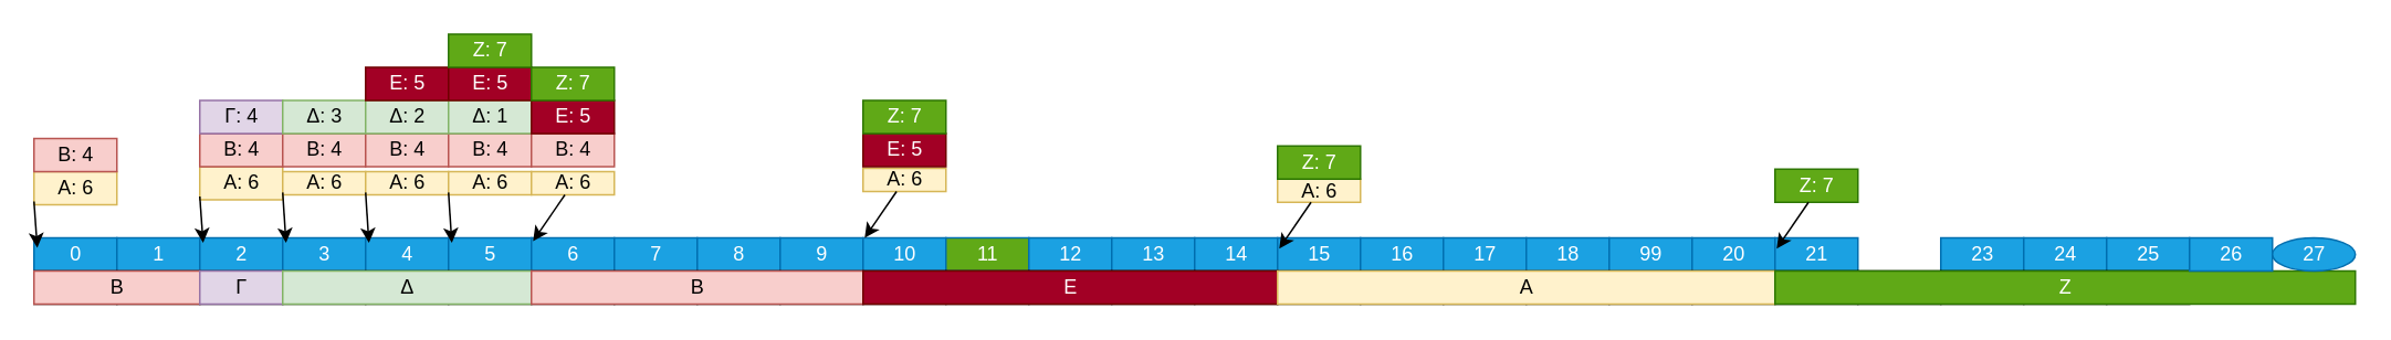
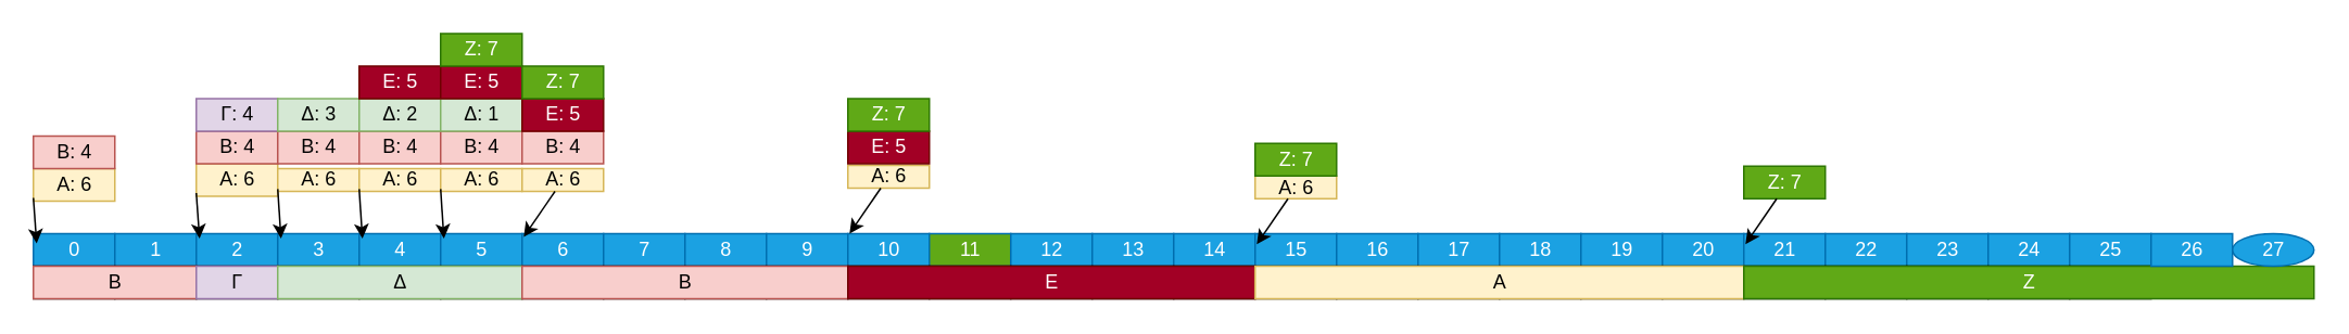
  <mxCell id="0" style=";html=1;" />
  <mxCell id="1" style=";html=1;" parent="0" />
  <mxCell id="2" value="0" style="align=center;html=1;fillColor=#1ba1e2;fontColor=#ffffff;strokeColor=#006EAF;" parent="1" vertex="1"><mxGeometry x="20" y="143" width="50" height="20" as="geometry" /></mxCell>
  <mxCell id="3" value="1" style="align=center;html=1;fillColor=#1ba1e2;fontColor=#ffffff;strokeColor=#006EAF;" parent="1" vertex="1"><mxGeometry x="70" y="143" width="50" height="20" as="geometry" /></mxCell>
  <mxCell id="4" value="2" style="align=center;html=1;fillColor=#1ba1e2;fontColor=#ffffff;strokeColor=#006EAF;" parent="1" vertex="1"><mxGeometry x="120" y="143" width="50" height="20" as="geometry" /></mxCell>
  <mxCell id="5" value="3" style="align=center;html=1;fillColor=#1ba1e2;fontColor=#ffffff;strokeColor=#006EAF;" parent="1" vertex="1"><mxGeometry x="170" y="143" width="50" height="20" as="geometry" /></mxCell>
  <mxCell id="6" value="4" style="align=center;html=1;fillColor=#1ba1e2;fontColor=#ffffff;strokeColor=#006EAF;" parent="1" vertex="1"><mxGeometry x="220" y="143" width="50" height="20" as="geometry" /></mxCell>
  <mxCell id="7" value="5" style="align=center;html=1;fillColor=#1ba1e2;fontColor=#ffffff;strokeColor=#006EAF;" parent="1" vertex="1"><mxGeometry x="270" y="143" width="50" height="20" as="geometry" /></mxCell>
  <mxCell id="8" value="6" style="align=center;html=1;fillColor=#1ba1e2;fontColor=#ffffff;strokeColor=#006EAF;" parent="1" vertex="1"><mxGeometry x="320" y="143" width="50" height="20" as="geometry" /></mxCell>
  <mxCell id="9" value="7" style="align=center;html=1;fillColor=#1ba1e2;fontColor=#ffffff;strokeColor=#006EAF;" parent="1" vertex="1"><mxGeometry x="370" y="143" width="50" height="20" as="geometry" /></mxCell>
  <mxCell id="10" value="8" style="align=center;html=1;fillColor=#1ba1e2;fontColor=#ffffff;strokeColor=#006EAF;" parent="1" vertex="1"><mxGeometry x="420" y="143" width="50" height="20" as="geometry" /></mxCell>
  <mxCell id="11" value="9" style="align=center;html=1;fillColor=#1ba1e2;fontColor=#ffffff;strokeColor=#006EAF;" parent="1" vertex="1"><mxGeometry x="470" y="143" width="50" height="20" as="geometry" /></mxCell>
  <mxCell id="12" value="10" style="align=center;html=1;fillColor=#1ba1e2;fontColor=#ffffff;strokeColor=#006EAF;" parent="1" vertex="1"><mxGeometry x="520" y="143" width="50" height="20" as="geometry" /></mxCell>
  <mxCell id="13" value="11" style="align=center;html=1;fillColor=#60a917;fontColor=#ffffff;strokeColor=#006EAF;" parent="1" vertex="1"><mxGeometry x="570" y="143" width="50" height="20" as="geometry" /></mxCell>
  <mxCell id="14" value="12" style="align=center;html=1;fillColor=#1ba1e2;fontColor=#ffffff;strokeColor=#006EAF;" parent="1" vertex="1"><mxGeometry x="620" y="143" width="50" height="20" as="geometry" /></mxCell>
  <mxCell id="15" value="13" style="align=center;html=1;fillColor=#1ba1e2;fontColor=#ffffff;strokeColor=#006EAF;" parent="1" vertex="1"><mxGeometry x="670" y="143" width="50" height="20" as="geometry" /></mxCell>
  <mxCell id="16" value="14" style="align=center;html=1;fillColor=#1ba1e2;fontColor=#ffffff;strokeColor=#006EAF;" parent="1" vertex="1"><mxGeometry x="720" y="143" width="50" height="20" as="geometry" /></mxCell>
  <mxCell id="17" value="15" style="align=center;html=1;fillColor=#1ba1e2;fontColor=#ffffff;strokeColor=#006EAF;" parent="1" vertex="1"><mxGeometry x="770" y="143" width="50" height="20" as="geometry" /></mxCell>
  <mxCell id="18" value="16" style="align=center;html=1;fillColor=#1ba1e2;fontColor=#ffffff;strokeColor=#006EAF;" parent="1" vertex="1"><mxGeometry x="820" y="143" width="50" height="20" as="geometry" /></mxCell>
  <mxCell id="19" value="17" style="align=center;html=1;fillColor=#1ba1e2;fontColor=#ffffff;strokeColor=#006EAF;" parent="1" vertex="1"><mxGeometry x="870" y="143" width="50" height="20" as="geometry" /></mxCell>
  <mxCell id="20" value="18" style="align=center;html=1;fillColor=#1ba1e2;fontColor=#ffffff;strokeColor=#006EAF;" parent="1" vertex="1"><mxGeometry x="920" y="143" width="50" height="20" as="geometry" /></mxCell>
- <mxCell id="21" value="99" style="align=center;html=1;fillColor=#1ba1e2;fontColor=#ffffff;strokeColor=#006EAF;" parent="1" vertex="1"><mxGeometry x="970" y="143" width="50" height="20" as="geometry" /></mxCell>
+ <mxCell id="21" value="19" style="align=center;html=1;fillColor=#1ba1e2;fontColor=#ffffff;strokeColor=#006EAF;" parent="1" vertex="1"><mxGeometry x="970" y="143" width="50" height="20" as="geometry" /></mxCell>
  <mxCell id="22" value="20" style="align=center;html=1;fillColor=#1ba1e2;fontColor=#ffffff;strokeColor=#006EAF;" parent="1" vertex="1"><mxGeometry x="1020" y="143" width="50" height="20" as="geometry" /></mxCell>
  <mxCell id="23" value="21" style="align=center;html=1;fillColor=#1ba1e2;fontColor=#ffffff;strokeColor=#006EAF;" parent="1" vertex="1"><mxGeometry x="1070" y="143" width="50" height="20" as="geometry" /></mxCell>
+ <mxCell id="24" value="22" style="align=center;html=1;fillColor=#1ba1e2;fontColor=#ffffff;strokeColor=#006EAF;" parent="1" vertex="1"><mxGeometry x="1120" y="143" width="50" height="20" as="geometry" /></mxCell>
  <mxCell id="25" value="23" style="align=center;html=1;fillColor=#1ba1e2;fontColor=#ffffff;strokeColor=#006EAF;" parent="1" vertex="1"><mxGeometry x="1170" y="143" width="50" height="20" as="geometry" /></mxCell>
  <mxCell id="26" value="24" style="align=center;html=1;fillColor=#1ba1e2;fontColor=#ffffff;strokeColor=#006EAF;" parent="1" vertex="1"><mxGeometry x="1220" y="143" width="50" height="20" as="geometry" /></mxCell>
  <mxCell id="27" value="25" style="align=center;html=1;fillColor=#1ba1e2;fontColor=#ffffff;strokeColor=#006EAF;" parent="1" vertex="1"><mxGeometry x="1270" y="143" width="50" height="20" as="geometry" /></mxCell>
  <mxCell id="28" value="" style="align=left;html=1;" parent="1" vertex="1"><mxGeometry x="20" y="163" width="50" height="20" as="geometry" /></mxCell>
  <mxCell id="29" value="" style="align=left;html=1;" parent="1" vertex="1"><mxGeometry x="70" y="163" width="50" height="20" as="geometry" /></mxCell>
  <mxCell id="30" value="" style="align=left;html=1;" parent="1" vertex="1"><mxGeometry x="120" y="163" width="50" height="20" as="geometry" /></mxCell>
  <mxCell id="31" value="" style="align=left;html=1;" parent="1" vertex="1"><mxGeometry x="170" y="163" width="50" height="20" as="geometry" /></mxCell>
  <mxCell id="32" value="" style="align=left;html=1;" parent="1" vertex="1"><mxGeometry x="220" y="163" width="50" height="20" as="geometry" /></mxCell>
  <mxCell id="33" value="" style="align=left;html=1;" parent="1" vertex="1"><mxGeometry x="270" y="163" width="50" height="20" as="geometry" /></mxCell>
  <mxCell id="34" value="" style="align=left;html=1;" parent="1" vertex="1"><mxGeometry x="320" y="163" width="50" height="20" as="geometry" /></mxCell>
  <mxCell id="35" value="" style="align=left;html=1;" parent="1" vertex="1"><mxGeometry x="370" y="163" width="50" height="20" as="geometry" /></mxCell>
  <mxCell id="36" value="" style="align=left;html=1;" parent="1" vertex="1"><mxGeometry x="420" y="163" width="50" height="20" as="geometry" /></mxCell>
  <mxCell id="37" value="" style="align=left;html=1;" parent="1" vertex="1"><mxGeometry x="470" y="163" width="50" height="20" as="geometry" /></mxCell>
  <mxCell id="38" value="" style="align=left;html=1;" parent="1" vertex="1"><mxGeometry x="520" y="163" width="50" height="20" as="geometry" /></mxCell>
  <mxCell id="39" value="" style="align=left;html=1;" parent="1" vertex="1"><mxGeometry x="570" y="163" width="50" height="20" as="geometry" /></mxCell>
  <mxCell id="40" value="" style="align=left;html=1;" parent="1" vertex="1"><mxGeometry x="620" y="163" width="50" height="20" as="geometry" /></mxCell>
  <mxCell id="41" value="" style="align=left;html=1;" parent="1" vertex="1"><mxGeometry x="670" y="163" width="50" height="20" as="geometry" /></mxCell>
  <mxCell id="42" value="" style="align=left;html=1;" parent="1" vertex="1"><mxGeometry x="720" y="163" width="50" height="20" as="geometry" /></mxCell>
  <mxCell id="43" value="" style="align=left;html=1;" parent="1" vertex="1"><mxGeometry x="770" y="163" width="50" height="20" as="geometry" /></mxCell>
  <mxCell id="44" value="" style="align=left;html=1;" parent="1" vertex="1"><mxGeometry x="820" y="163" width="50" height="20" as="geometry" /></mxCell>
  <mxCell id="45" value="" style="align=left;html=1;" parent="1" vertex="1"><mxGeometry x="870" y="163" width="50" height="20" as="geometry" /></mxCell>
  <mxCell id="46" value="" style="align=left;html=1;" parent="1" vertex="1"><mxGeometry x="920" y="163" width="50" height="20" as="geometry" /></mxCell>
  <mxCell id="47" value="" style="align=left;html=1;" parent="1" vertex="1"><mxGeometry x="970" y="163" width="50" height="20" as="geometry" /></mxCell>
  <mxCell id="48" value="" style="align=left;html=1;" parent="1" vertex="1"><mxGeometry x="1020" y="163" width="50" height="20" as="geometry" /></mxCell>
  <mxCell id="49" value="" style="align=left;html=1;" parent="1" vertex="1"><mxGeometry x="1070" y="163" width="50" height="20" as="geometry" /></mxCell>
  <mxCell id="50" value="" style="align=left;html=1;" parent="1" vertex="1"><mxGeometry x="1120" y="163" width="50" height="20" as="geometry" /></mxCell>
  <mxCell id="51" value="" style="align=left;html=1;" parent="1" vertex="1"><mxGeometry x="1170" y="163" width="50" height="20" as="geometry" /></mxCell>
  <mxCell id="52" value="" style="align=left;html=1;" parent="1" vertex="1"><mxGeometry x="1220" y="163" width="50" height="20" as="geometry" /></mxCell>
  <mxCell id="53" value="" style="align=left;html=1;" parent="1" vertex="1"><mxGeometry x="1270" y="163" width="50" height="20" as="geometry" /></mxCell>
  <mxCell id="54" value="&lt;div align=&quot;center&quot;&gt;A: 6&lt;br&gt;&lt;/div&gt;" style="align=center;html=1;fillColor=#fff2cc;strokeColor=#d6b656;" vertex="1" parent="1"><mxGeometry x="20" y="103" width="50" height="20" as="geometry" /></mxCell>
  <mxCell id="55" value="" style="endArrow=classic;html=1;rounded=0;exitX=0;exitY=0.9;exitDx=0;exitDy=0;exitPerimeter=0;entryX=0.04;entryY=0.3;entryDx=0;entryDy=0;entryPerimeter=0;" edge="1" parent="1" source="54" target="2"><mxGeometry width="50" height="50" relative="1" as="geometry"><mxPoint x="500" y="233" as="sourcePoint" /><mxPoint x="550" y="183" as="targetPoint" /></mxGeometry></mxCell>
  <mxCell id="56" value="B: 4" style="align=center;html=1;fillColor=#f8cecc;strokeColor=#b85450;" vertex="1" parent="1"><mxGeometry x="20" y="83" width="50" height="20" as="geometry" /></mxCell>
  <mxCell id="57" value="B" style="align=center;html=1;fillColor=#f8cecc;strokeColor=#b85450;" vertex="1" parent="1"><mxGeometry x="20" y="163" width="100" height="20" as="geometry" /></mxCell>
  <mxCell id="58" value="&lt;div align=&quot;center&quot;&gt;A: 6&lt;br&gt;&lt;/div&gt;" style="align=center;html=1;fillColor=#fff2cc;strokeColor=#d6b656;" vertex="1" parent="1"><mxGeometry x="120" y="100" width="50" height="20" as="geometry" /></mxCell>
  <mxCell id="59" value="" style="endArrow=classic;html=1;rounded=0;exitX=0;exitY=0.9;exitDx=0;exitDy=0;exitPerimeter=0;entryX=0.04;entryY=0.3;entryDx=0;entryDy=0;entryPerimeter=0;" edge="1" parent="1" source="58"><mxGeometry width="50" height="50" relative="1" as="geometry"><mxPoint x="600" y="230" as="sourcePoint" /><mxPoint x="122" y="146" as="targetPoint" /></mxGeometry></mxCell>
  <mxCell id="60" value="B: 4" style="align=center;html=1;fillColor=#f8cecc;strokeColor=#b85450;" vertex="1" parent="1"><mxGeometry x="120" y="80" width="50" height="20" as="geometry" /></mxCell>
  <mxCell id="61" value="Γ: 4" style="align=center;html=1;fillColor=#e1d5e7;strokeColor=#9673a6;" vertex="1" parent="1"><mxGeometry x="120" y="60" width="50" height="20" as="geometry" /></mxCell>
  <mxCell id="62" value="Γ" style="align=center;html=1;fillColor=#e1d5e7;strokeColor=#9673a6;" vertex="1" parent="1"><mxGeometry x="120" y="163" width="50" height="20" as="geometry" /></mxCell>
  <mxCell id="63" value="&lt;div align=&quot;center&quot;&gt;A: 6&lt;br&gt;&lt;/div&gt;" style="align=center;html=1;fillColor=#fff2cc;strokeColor=#d6b656;" vertex="1" parent="1"><mxGeometry x="170" y="103" width="50" height="14" as="geometry" /></mxCell>
  <mxCell id="64" value="" style="endArrow=classic;html=1;rounded=0;exitX=0;exitY=0.9;exitDx=0;exitDy=0;exitPerimeter=0;entryX=0.04;entryY=0.3;entryDx=0;entryDy=0;entryPerimeter=0;" edge="1" parent="1" source="63"><mxGeometry width="50" height="50" relative="1" as="geometry"><mxPoint x="650" y="230" as="sourcePoint" /><mxPoint x="172" y="146" as="targetPoint" /></mxGeometry></mxCell>
  <mxCell id="65" value="B: 4" style="align=center;html=1;fillColor=#f8cecc;strokeColor=#b85450;" vertex="1" parent="1"><mxGeometry x="170" y="80" width="50" height="20" as="geometry" /></mxCell>
  <mxCell id="66" value="Δ: 3" style="align=center;html=1;fillColor=#d5e8d4;strokeColor=#82b366;" vertex="1" parent="1"><mxGeometry x="170" y="60" width="50" height="20" as="geometry" /></mxCell>
  <mxCell id="67" value="Δ" style="align=center;html=1;fillColor=#d5e8d4;strokeColor=#82b366;" vertex="1" parent="1"><mxGeometry x="170" y="163" width="150" height="20" as="geometry" /></mxCell>
  <mxCell id="68" value="&lt;div align=&quot;center&quot;&gt;A: 6&lt;br&gt;&lt;/div&gt;" style="align=center;html=1;fillColor=#fff2cc;strokeColor=#d6b656;" vertex="1" parent="1"><mxGeometry x="220" y="103" width="50" height="14" as="geometry" /></mxCell>
  <mxCell id="69" value="" style="endArrow=classic;html=1;rounded=0;exitX=0;exitY=0.9;exitDx=0;exitDy=0;exitPerimeter=0;entryX=0.04;entryY=0.3;entryDx=0;entryDy=0;entryPerimeter=0;" edge="1" parent="1" source="68"><mxGeometry width="50" height="50" relative="1" as="geometry"><mxPoint x="700" y="230" as="sourcePoint" /><mxPoint x="222" y="146" as="targetPoint" /></mxGeometry></mxCell>
  <mxCell id="70" value="B: 4" style="align=center;html=1;fillColor=#f8cecc;strokeColor=#b85450;" vertex="1" parent="1"><mxGeometry x="220" y="80" width="50" height="20" as="geometry" /></mxCell>
  <mxCell id="71" value="Δ: 2" style="align=center;html=1;fillColor=#d5e8d4;strokeColor=#82b366;" vertex="1" parent="1"><mxGeometry x="220" y="60" width="50" height="20" as="geometry" /></mxCell>
  <mxCell id="72" value="Ε: 5" style="align=center;html=1;fillColor=#a20025;strokeColor=#6F0000;fontColor=#ffffff;" vertex="1" parent="1"><mxGeometry x="220" y="40" width="50" height="20" as="geometry" /></mxCell>
  <mxCell id="73" value="&lt;div align=&quot;center&quot;&gt;A: 6&lt;br&gt;&lt;/div&gt;" style="align=center;html=1;fillColor=#fff2cc;strokeColor=#d6b656;" vertex="1" parent="1"><mxGeometry x="270" y="103" width="50" height="14" as="geometry" /></mxCell>
  <mxCell id="74" value="" style="endArrow=classic;html=1;rounded=0;exitX=0;exitY=0.9;exitDx=0;exitDy=0;exitPerimeter=0;entryX=0.04;entryY=0.3;entryDx=0;entryDy=0;entryPerimeter=0;" edge="1" parent="1" source="73"><mxGeometry width="50" height="50" relative="1" as="geometry"><mxPoint x="750" y="230" as="sourcePoint" /><mxPoint x="272" y="146" as="targetPoint" /></mxGeometry></mxCell>
  <mxCell id="75" value="B: 4" style="align=center;html=1;fillColor=#f8cecc;strokeColor=#b85450;" vertex="1" parent="1"><mxGeometry x="270" y="80" width="50" height="20" as="geometry" /></mxCell>
  <mxCell id="76" value="Δ: 1" style="align=center;html=1;fillColor=#d5e8d4;strokeColor=#82b366;" vertex="1" parent="1"><mxGeometry x="270" y="60" width="50" height="20" as="geometry" /></mxCell>
  <mxCell id="77" value="Ε: 5" style="align=center;html=1;fillColor=#a20025;strokeColor=#6F0000;fontColor=#ffffff;" vertex="1" parent="1"><mxGeometry x="270" y="40" width="50" height="20" as="geometry" /></mxCell>
  <mxCell id="78" value="Ζ: 7" style="align=center;html=1;fillColor=#60a917;strokeColor=#2D7600;fontColor=#ffffff;" vertex="1" parent="1"><mxGeometry x="270" y="20" width="50" height="20" as="geometry" /></mxCell>
  <mxCell id="79" value="&lt;div align=&quot;center&quot;&gt;A: 6&lt;br&gt;&lt;/div&gt;" style="align=center;html=1;fillColor=#fff2cc;strokeColor=#d6b656;" vertex="1" parent="1"><mxGeometry x="320" y="103" width="50" height="14" as="geometry" /></mxCell>
  <mxCell id="80" value="B: 4" style="align=center;html=1;fillColor=#f8cecc;strokeColor=#b85450;" vertex="1" parent="1"><mxGeometry x="320" y="80" width="50" height="20" as="geometry" /></mxCell>
  <mxCell id="81" value="Ε: 5" style="align=center;html=1;fillColor=#a20025;strokeColor=#6F0000;fontColor=#ffffff;" vertex="1" parent="1"><mxGeometry x="320" y="60" width="50" height="20" as="geometry" /></mxCell>
  <mxCell id="82" value="Ζ: 7" style="align=center;html=1;fillColor=#60a917;strokeColor=#2D7600;fontColor=#ffffff;" vertex="1" parent="1"><mxGeometry x="320" y="40" width="50" height="20" as="geometry" /></mxCell>
  <mxCell id="83" value="" style="endArrow=classic;html=1;rounded=0;entryX=0.02;entryY=0.1;entryDx=0;entryDy=0;entryPerimeter=0;" edge="1" parent="1" source="79" target="8"><mxGeometry width="50" height="50" relative="1" as="geometry"><mxPoint x="280" y="125.6" as="sourcePoint" /><mxPoint x="282" y="156" as="targetPoint" /></mxGeometry></mxCell>
  <mxCell id="84" value="Β" style="align=center;html=1;fillColor=#f8cecc;strokeColor=#b85450;" vertex="1" parent="1"><mxGeometry x="320" y="163" width="200" height="20" as="geometry" /></mxCell>
  <mxCell id="85" value="&lt;div align=&quot;center&quot;&gt;A: 6&lt;br&gt;&lt;/div&gt;" style="align=center;html=1;fillColor=#fff2cc;strokeColor=#d6b656;" vertex="1" parent="1"><mxGeometry x="520" y="101" width="50" height="14" as="geometry" /></mxCell>
  <mxCell id="86" value="Ε: 5" style="align=center;html=1;fillColor=#a20025;strokeColor=#6F0000;fontColor=#ffffff;" vertex="1" parent="1"><mxGeometry x="520" y="80" width="50" height="20" as="geometry" /></mxCell>
  <mxCell id="87" value="Ζ: 7" style="align=center;html=1;fillColor=#60a917;strokeColor=#2D7600;fontColor=#ffffff;" vertex="1" parent="1"><mxGeometry x="520" y="60" width="50" height="20" as="geometry" /></mxCell>
  <mxCell id="88" value="" style="endArrow=classic;html=1;rounded=0;entryX=0.02;entryY=0.1;entryDx=0;entryDy=0;entryPerimeter=0;" edge="1" parent="1" source="85"><mxGeometry width="50" height="50" relative="1" as="geometry"><mxPoint x="480" y="123.6" as="sourcePoint" /><mxPoint x="521" y="143" as="targetPoint" /></mxGeometry></mxCell>
  <mxCell id="89" value="Ε" style="align=center;html=1;fillColor=#a20025;strokeColor=#6F0000;fontColor=#ffffff;" vertex="1" parent="1"><mxGeometry x="520" y="163" width="250" height="20" as="geometry" /></mxCell>
  <mxCell id="90" value="&lt;div align=&quot;center&quot;&gt;A: 6&lt;br&gt;&lt;/div&gt;" style="align=center;html=1;fillColor=#fff2cc;strokeColor=#d6b656;" vertex="1" parent="1"><mxGeometry x="770" y="107.5" width="50" height="14" as="geometry" /></mxCell>
  <mxCell id="91" value="Ζ: 7" style="align=center;html=1;fillColor=#60a917;strokeColor=#2D7600;fontColor=#ffffff;" vertex="1" parent="1"><mxGeometry x="770" y="87.5" width="50" height="20" as="geometry" /></mxCell>
  <mxCell id="92" value="" style="endArrow=classic;html=1;rounded=0;entryX=0.02;entryY=0.1;entryDx=0;entryDy=0;entryPerimeter=0;" edge="1" parent="1" source="90"><mxGeometry width="50" height="50" relative="1" as="geometry"><mxPoint x="730" y="130.1" as="sourcePoint" /><mxPoint x="771" y="149.5" as="targetPoint" /></mxGeometry></mxCell>
  <mxCell id="93" value="Α" style="align=center;html=1;fillColor=#fff2cc;strokeColor=#d6b656;" vertex="1" parent="1"><mxGeometry x="770" y="163" width="300" height="20" as="geometry" /></mxCell>
  <mxCell id="94" value="Ζ: 7" style="align=center;html=1;fillColor=#60a917;strokeColor=#2D7600;fontColor=#ffffff;" vertex="1" parent="1"><mxGeometry x="1070" y="101.5" width="50" height="20" as="geometry" /></mxCell>
  <mxCell id="95" value="" style="endArrow=classic;html=1;rounded=0;entryX=0.02;entryY=0.1;entryDx=0;entryDy=0;entryPerimeter=0;" edge="1" parent="1"><mxGeometry width="50" height="50" relative="1" as="geometry"><mxPoint x="1090.2" y="121.5" as="sourcePoint" /><mxPoint x="1071" y="149.5" as="targetPoint" /></mxGeometry></mxCell>
  <mxCell id="96" value="Ζ" style="align=center;html=1;fillColor=#60a917;strokeColor=#2D7600;fontColor=#ffffff;" vertex="1" parent="1"><mxGeometry x="1070" y="163" width="350" height="20" as="geometry" /></mxCell>
  <mxCell id="97" value="26" style="align=center;html=1;fillColor=#1ba1e2;fontColor=#ffffff;strokeColor=#006EAF;" vertex="1" parent="1"><mxGeometry x="1320" y="143" width="50" height="20" as="geometry" /></mxCell>
  <mxCell id="98" value="27" style="ellipse;align=center;html=1;fillColor=#1ba1e2;fontColor=#ffffff;strokeColor=#006EAF;" vertex="1" parent="1"><mxGeometry x="1370" y="143" width="50" height="20" as="geometry" /></mxCell>
